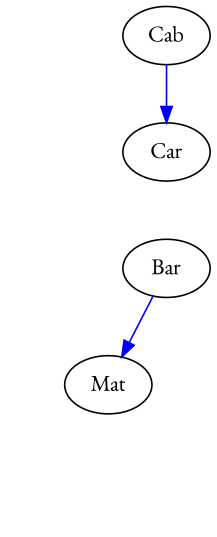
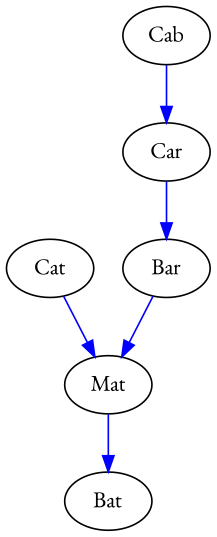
  digraph {
    fontname="EB Garamond"
    node [fontname="EB Garamond"]
    edge [color=blue fontname="EB Garamond"]
    Bar
    Mat
    Cab
    Car
+   Cat
+   Bat
    Bar -> Mat
+   Mat -> Bat
    Cab -> Car
+   Car -> Bar
+   Cat -> Mat
  }
